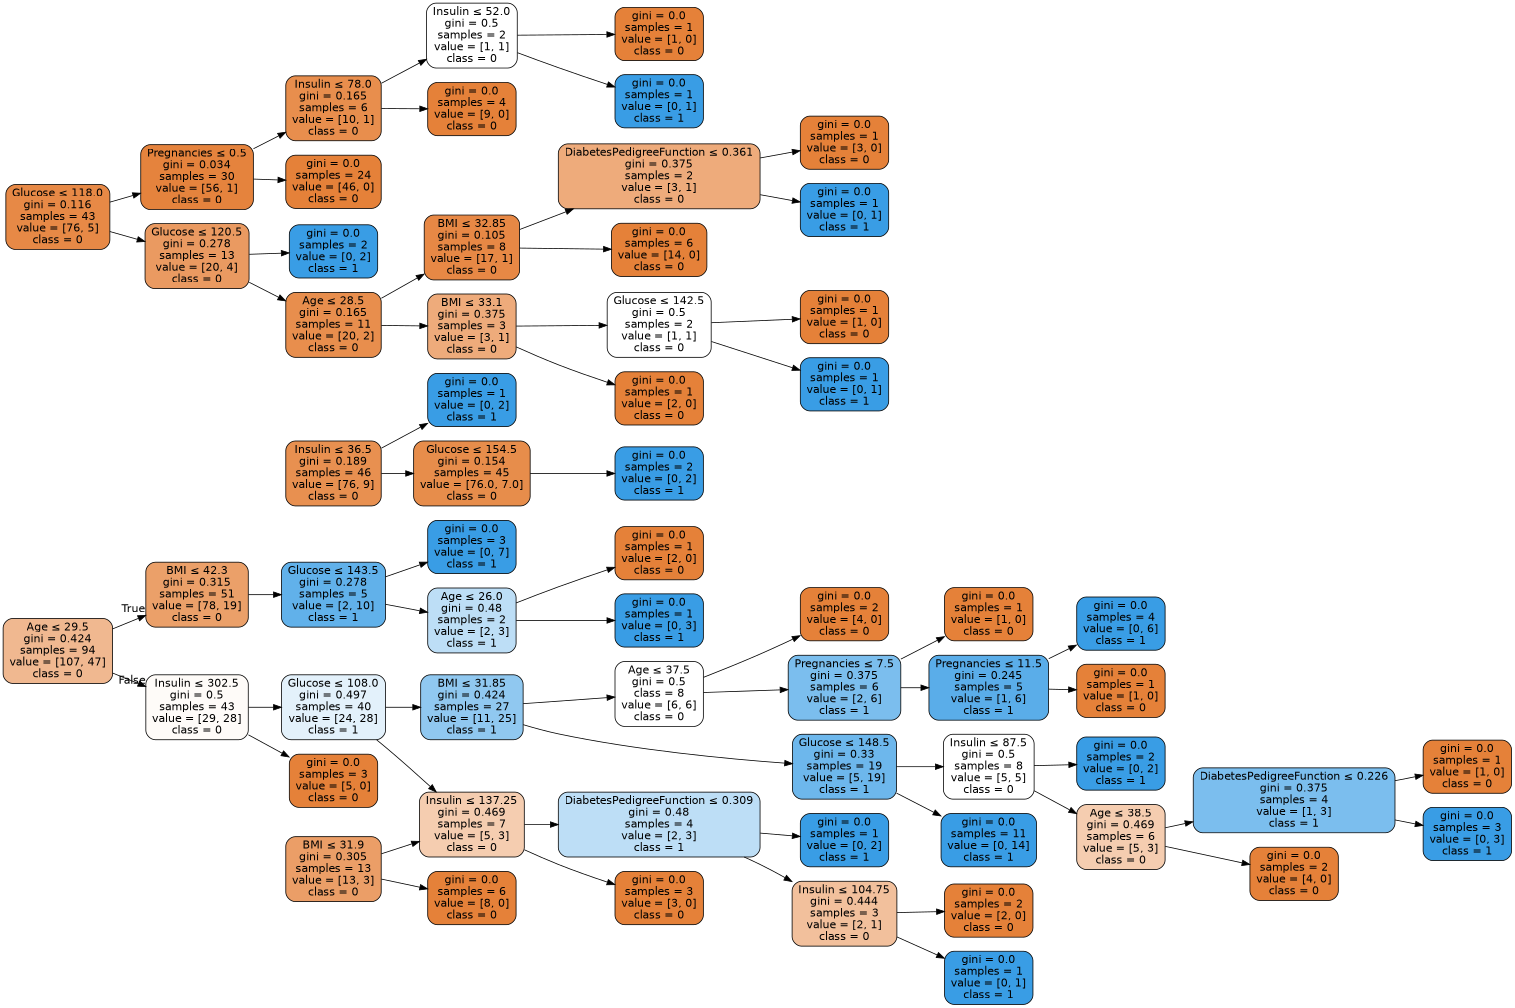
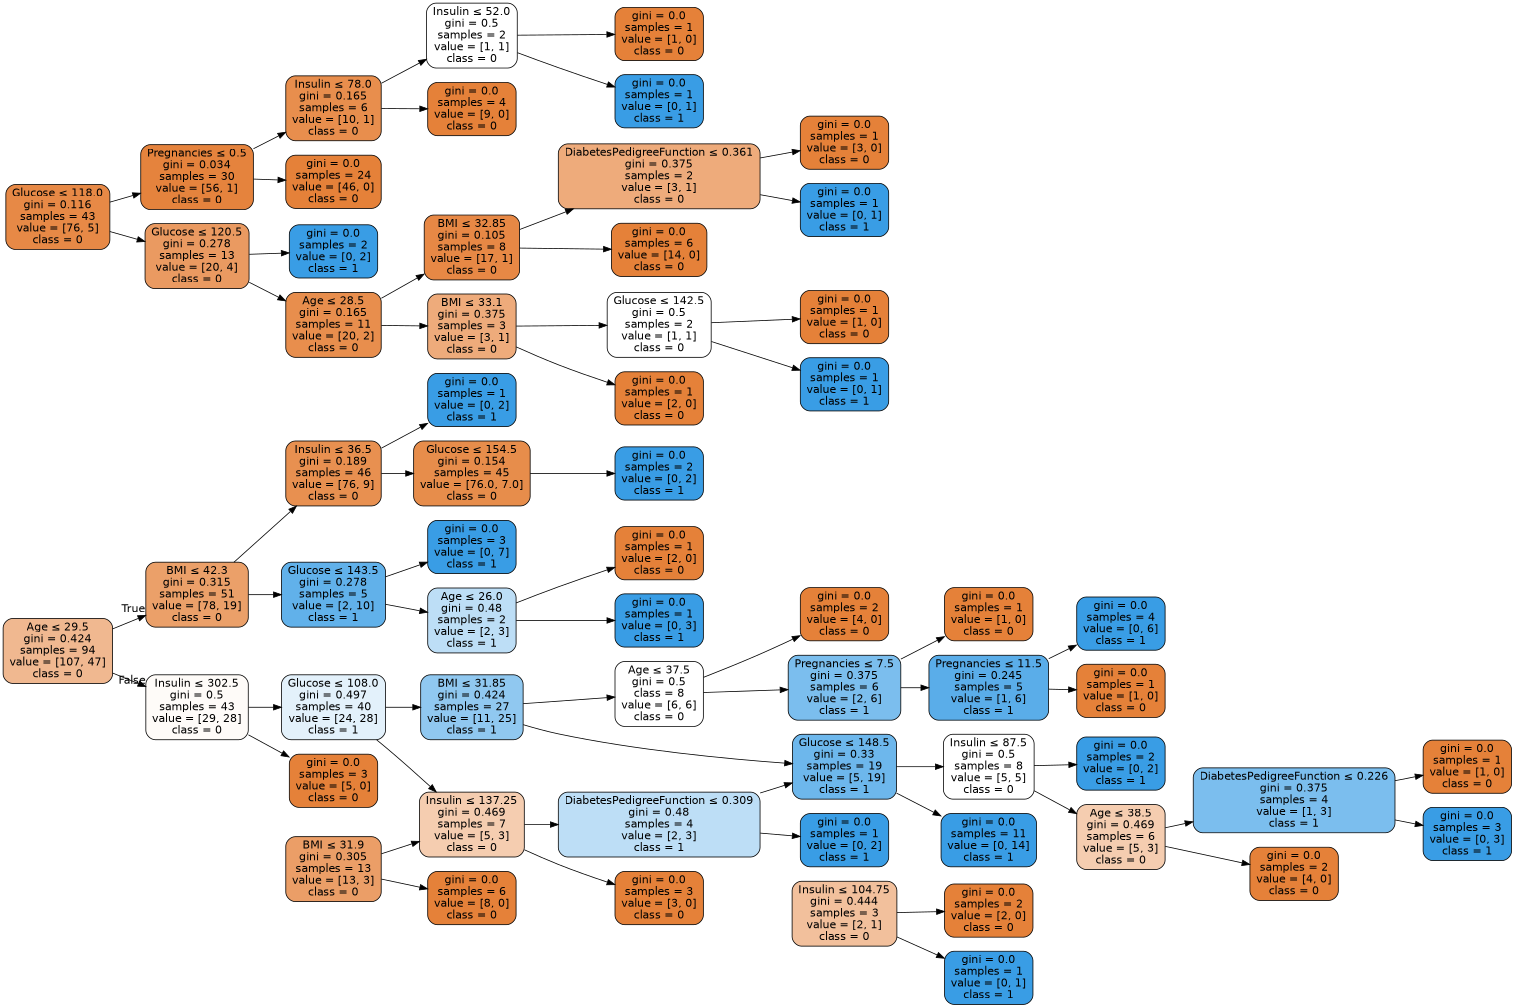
  digraph {
    rankdir=LR
    node [color=black fillcolor="#e58139" fontname=helvetica shape=box style="filled, rounded"]
    edge [fontname=helvetica]
    n1 [fillcolor="#f0b890" label=<Age &le; 29.5<br/>gini = 0.424<br/>samples = 94<br/>value = [107, 47]<br/>class = 0>]
    n2 [fillcolor="#eba069" label=<BMI &le; 42.3<br/>gini = 0.315<br/>samples = 51<br/>value = [78, 19]<br/>class = 0>]
    n3 [fillcolor="#fefbf8" label=<Insulin &le; 302.5<br/>gini = 0.5<br/>samples = 43<br/>value = [29, 28]<br/>class = 0>]
    n4 [fillcolor="#e89050" label=<Insulin &le; 36.5<br/>gini = 0.189<br/>samples = 46<br/>value = [76, 9]<br/>class = 0>]
    n5 [fillcolor="#61b1ea" label=<Glucose &le; 143.5<br/>gini = 0.278<br/>samples = 5<br/>value = [2, 10]<br/>class = 1>]
    n6 [fillcolor="#e3f1fb" label=<Glucose &le; 108.0<br/>gini = 0.497<br/>samples = 40<br/>value = [24, 28]<br/>class = 1>]
    n7 [label=<gini = 0.0<br/>samples = 3<br/>value = [5, 0]<br/>class = 0>]
    n8 [fillcolor="#399de5" label=<gini = 0.0<br/>samples = 1<br/>value = [0, 2]<br/>class = 1>]
    n9 [fillcolor="#e78d4b" label=<Glucose &le; 154.5<br/>gini = 0.154<br/>samples = 45<br/>value = [76.0, 7.0]<br/>class = 0>]
    n10 [fillcolor="#399de5" label=<gini = 0.0<br/>samples = 3<br/>value = [0, 7]<br/>class = 1>]
    n11 [fillcolor="#bddef6" label=<Age &le; 26.0<br/>gini = 0.48<br/>samples = 2<br/>value = [2, 3]<br/>class = 1>]
    n12 [fillcolor="#399de5" label=<gini = 0.0<br/>samples = 2<br/>value = [0, 2]<br/>class = 1>]
    n13 [fillcolor="#e78946" label=<Glucose &le; 118.0<br/>gini = 0.116<br/>samples = 43<br/>value = [76, 5]<br/>class = 0>]
    n14 [fillcolor="#e5833d" label=<Pregnancies &le; 0.5<br/>gini = 0.034<br/>samples = 30<br/>value = [56, 1]<br/>class = 0>]
    n15 [fillcolor="#ea9a61" label=<Glucose &le; 120.5<br/>gini = 0.278<br/>samples = 13<br/>value = [20, 4]<br/>class = 0>]
    n16 [fillcolor="#e88e4d" label=<Insulin &le; 78.0<br/>gini = 0.165<br/>samples = 6<br/>value = [10, 1]<br/>class = 0>]
    n17 [label=<gini = 0.0<br/>samples = 24<br/>value = [46, 0]<br/>class = 0>]
    n18 [fillcolor="#399de5" label=<gini = 0.0<br/>samples = 2<br/>value = [0, 2]<br/>class = 1>]
    n19 [fillcolor="#e88e4d" label=<Age &le; 28.5<br/>gini = 0.165<br/>samples = 11<br/>value = [20, 2]<br/>class = 0>]
    n20 [fillcolor="#ffffff" label=<Insulin &le; 52.0<br/>gini = 0.5<br/>samples = 2<br/>value = [1, 1]<br/>class = 0>]
    n21 [label=<gini = 0.0<br/>samples = 4<br/>value = [9, 0]<br/>class = 0>]
    n22 [label=<gini = 0.0<br/>samples = 1<br/>value = [1, 0]<br/>class = 0>]
    n23 [fillcolor="#399de5" label=<gini = 0.0<br/>samples = 1<br/>value = [0, 1]<br/>class = 1>]
    n24 [fillcolor="#e78845" label=<BMI &le; 32.85<br/>gini = 0.105<br/>samples = 8<br/>value = [17, 1]<br/>class = 0>]
    n25 [fillcolor="#eeab7b" label=<BMI &le; 33.1<br/>gini = 0.375<br/>samples = 3<br/>value = [3, 1]<br/>class = 0>]
    n26 [fillcolor="#eeab7b" label=<DiabetesPedigreeFunction &le; 0.361<br/>gini = 0.375<br/>samples = 2<br/>value = [3, 1]<br/>class = 0>]
    n27 [label=<gini = 0.0<br/>samples = 6<br/>value = [14, 0]<br/>class = 0>]
    n28 [fillcolor="#ffffff" label=<Glucose &le; 142.5<br/>gini = 0.5<br/>samples = 2<br/>value = [1, 1]<br/>class = 0>]
    n29 [label=<gini = 0.0<br/>samples = 1<br/>value = [2, 0]<br/>class = 0>]
    n30 [label=<gini = 0.0<br/>samples = 1<br/>value = [3, 0]<br/>class = 0>]
    n31 [fillcolor="#399de5" label=<gini = 0.0<br/>samples = 1<br/>value = [0, 1]<br/>class = 1>]
    n32 [label=<gini = 0.0<br/>samples = 1<br/>value = [1, 0]<br/>class = 0>]
    n33 [fillcolor="#399de5" label=<gini = 0.0<br/>samples = 1<br/>value = [0, 1]<br/>class = 1>]
    n34 [label=<gini = 0.0<br/>samples = 1<br/>value = [2, 0]<br/>class = 0>]
    n35 [fillcolor="#399de5" label=<gini = 0.0<br/>samples = 1<br/>value = [0, 3]<br/>class = 1>]
    n36 [fillcolor="#90c8f0" label=<BMI &le; 31.85<br/>gini = 0.424<br/>samples = 27<br/>value = [11, 25]<br/>class = 1>]
    n37 [fillcolor="#f5cdb0" label=<Insulin &le; 137.25<br/>gini = 0.469<br/>samples = 7<br/>value = [5, 3]<br/>class = 0>]
    n38 [fillcolor="#eb9e67" label=<BMI &le; 31.9<br/>gini = 0.305<br/>samples = 13<br/>value = [13, 3]<br/>class = 0>]
    n39 [label=<gini = 0.0<br/>samples = 6<br/>value = [8, 0]<br/>class = 0>]
    n40 [fillcolor="#ffffff" label=<Age &le; 37.5<br/>gini = 0.5<br/>class = 8<br/>value = [6, 6]<br/>class = 0>]
    n41 [fillcolor="#6db7ec" label=<Glucose &le; 148.5<br/>gini = 0.33<br/>samples = 19<br/>value = [5, 19]<br/>class = 1>]
    n42 [fillcolor="#bddef6" label=<DiabetesPedigreeFunction &le; 0.309<br/>gini = 0.48<br/>samples = 4<br/>value = [2, 3]<br/>class = 1>]
    n43 [label=<gini = 0.0<br/>samples = 3<br/>value = [3, 0]<br/>class = 0>]
    n44 [fillcolor="#399de5" label=<gini = 0.0<br/>samples = 1<br/>value = [0, 2]<br/>class = 1>]
    n45 [fillcolor="#f2c09c" label=<Insulin &le; 104.75<br/>gini = 0.444<br/>samples = 3<br/>value = [2, 1]<br/>class = 0>]
    n46 [label=<gini = 0.0<br/>samples = 2<br/>value = [2, 0]<br/>class = 0>]
    n47 [fillcolor="#399de5" label=<gini = 0.0<br/>samples = 1<br/>value = [0, 1]<br/>class = 1>]
    n48 [label=<gini = 0.0<br/>samples = 2<br/>value = [4, 0]<br/>class = 0>]
    n49 [fillcolor="#7bbeee" label=<Pregnancies &le; 7.5<br/>gini = 0.375<br/>samples = 6<br/>value = [2, 6]<br/>class = 1>]
    n50 [fillcolor="#ffffff" label=<Insulin &le; 87.5<br/>gini = 0.5<br/>samples = 8<br/>value = [5, 5]<br/>class = 0>]
    n51 [fillcolor="#399de5" label=<gini = 0.0<br/>samples = 11<br/>value = [0, 14]<br/>class = 1>]
    n52 [label=<gini = 0.0<br/>samples = 1<br/>value = [1, 0]<br/>class = 0>]
    n53 [fillcolor="#5aade9" label=<Pregnancies &le; 11.5<br/>gini = 0.245<br/>samples = 5<br/>value = [1, 6]<br/>class = 1>]
    n54 [fillcolor="#399de5" label=<gini = 0.0<br/>samples = 4<br/>value = [0, 6]<br/>class = 1>]
    n55 [label=<gini = 0.0<br/>samples = 1<br/>value = [1, 0]<br/>class = 0>]
    n56 [fillcolor="#399de5" label=<gini = 0.0<br/>samples = 2<br/>value = [0, 2]<br/>class = 1>]
    n57 [fillcolor="#f5cdb0" label=<Age &le; 38.5<br/>gini = 0.469<br/>samples = 6<br/>value = [5, 3]<br/>class = 0>]
    n58 [fillcolor="#7bbeee" label=<DiabetesPedigreeFunction &le; 0.226<br/>gini = 0.375<br/>samples = 4<br/>value = [1, 3]<br/>class = 1>]
    n59 [label=<gini = 0.0<br/>samples = 2<br/>value = [4, 0]<br/>class = 0>]
    n60 [label=<gini = 0.0<br/>samples = 1<br/>value = [1, 0]<br/>class = 0>]
    n61 [fillcolor="#399de5" label=<gini = 0.0<br/>samples = 3<br/>value = [0, 3]<br/>class = 1>]
    n1 -> n2 [headlabel=True labelangle=45 labeldistance=2.5]
    n1 -> n3 [headlabel=False labelangle=-45 labeldistance=2.5]
+   n2 -> n4
    n2 -> n5
    n3 -> n6
    n3 -> n7
    n4 -> n8
    n4 -> n9
    n5 -> n10
    n5 -> n11
    n6 -> n36
    n6 -> n37
    n9 -> n12
    n11 -> n34
    n11 -> n35
    n13 -> n14
    n13 -> n15
    n14 -> n16
    n14 -> n17
    n15 -> n18
    n15 -> n19
    n16 -> n20
    n16 -> n21
    n19 -> n24
    n19 -> n25
    n20 -> n22
    n20 -> n23
    n24 -> n26
    n24 -> n27
    n25 -> n28
    n25 -> n29
    n26 -> n30
    n26 -> n31
    n28 -> n32
    n28 -> n33
    n36 -> n40
    n36 -> n41
    n37 -> n42
    n37 -> n43
    n38 -> n37
    n38 -> n39
    n40 -> n48
    n40 -> n49
    n41 -> n50
    n41 -> n51
    n42 -> n44
-   n42 -> n45
+   n42 -> n41
    n45 -> n46
    n45 -> n47
    n49 -> n52
    n49 -> n53
    n50 -> n56
    n50 -> n57
    n53 -> n54
    n53 -> n55
    n57 -> n58
    n57 -> n59
    n58 -> n60
    n58 -> n61
  }
